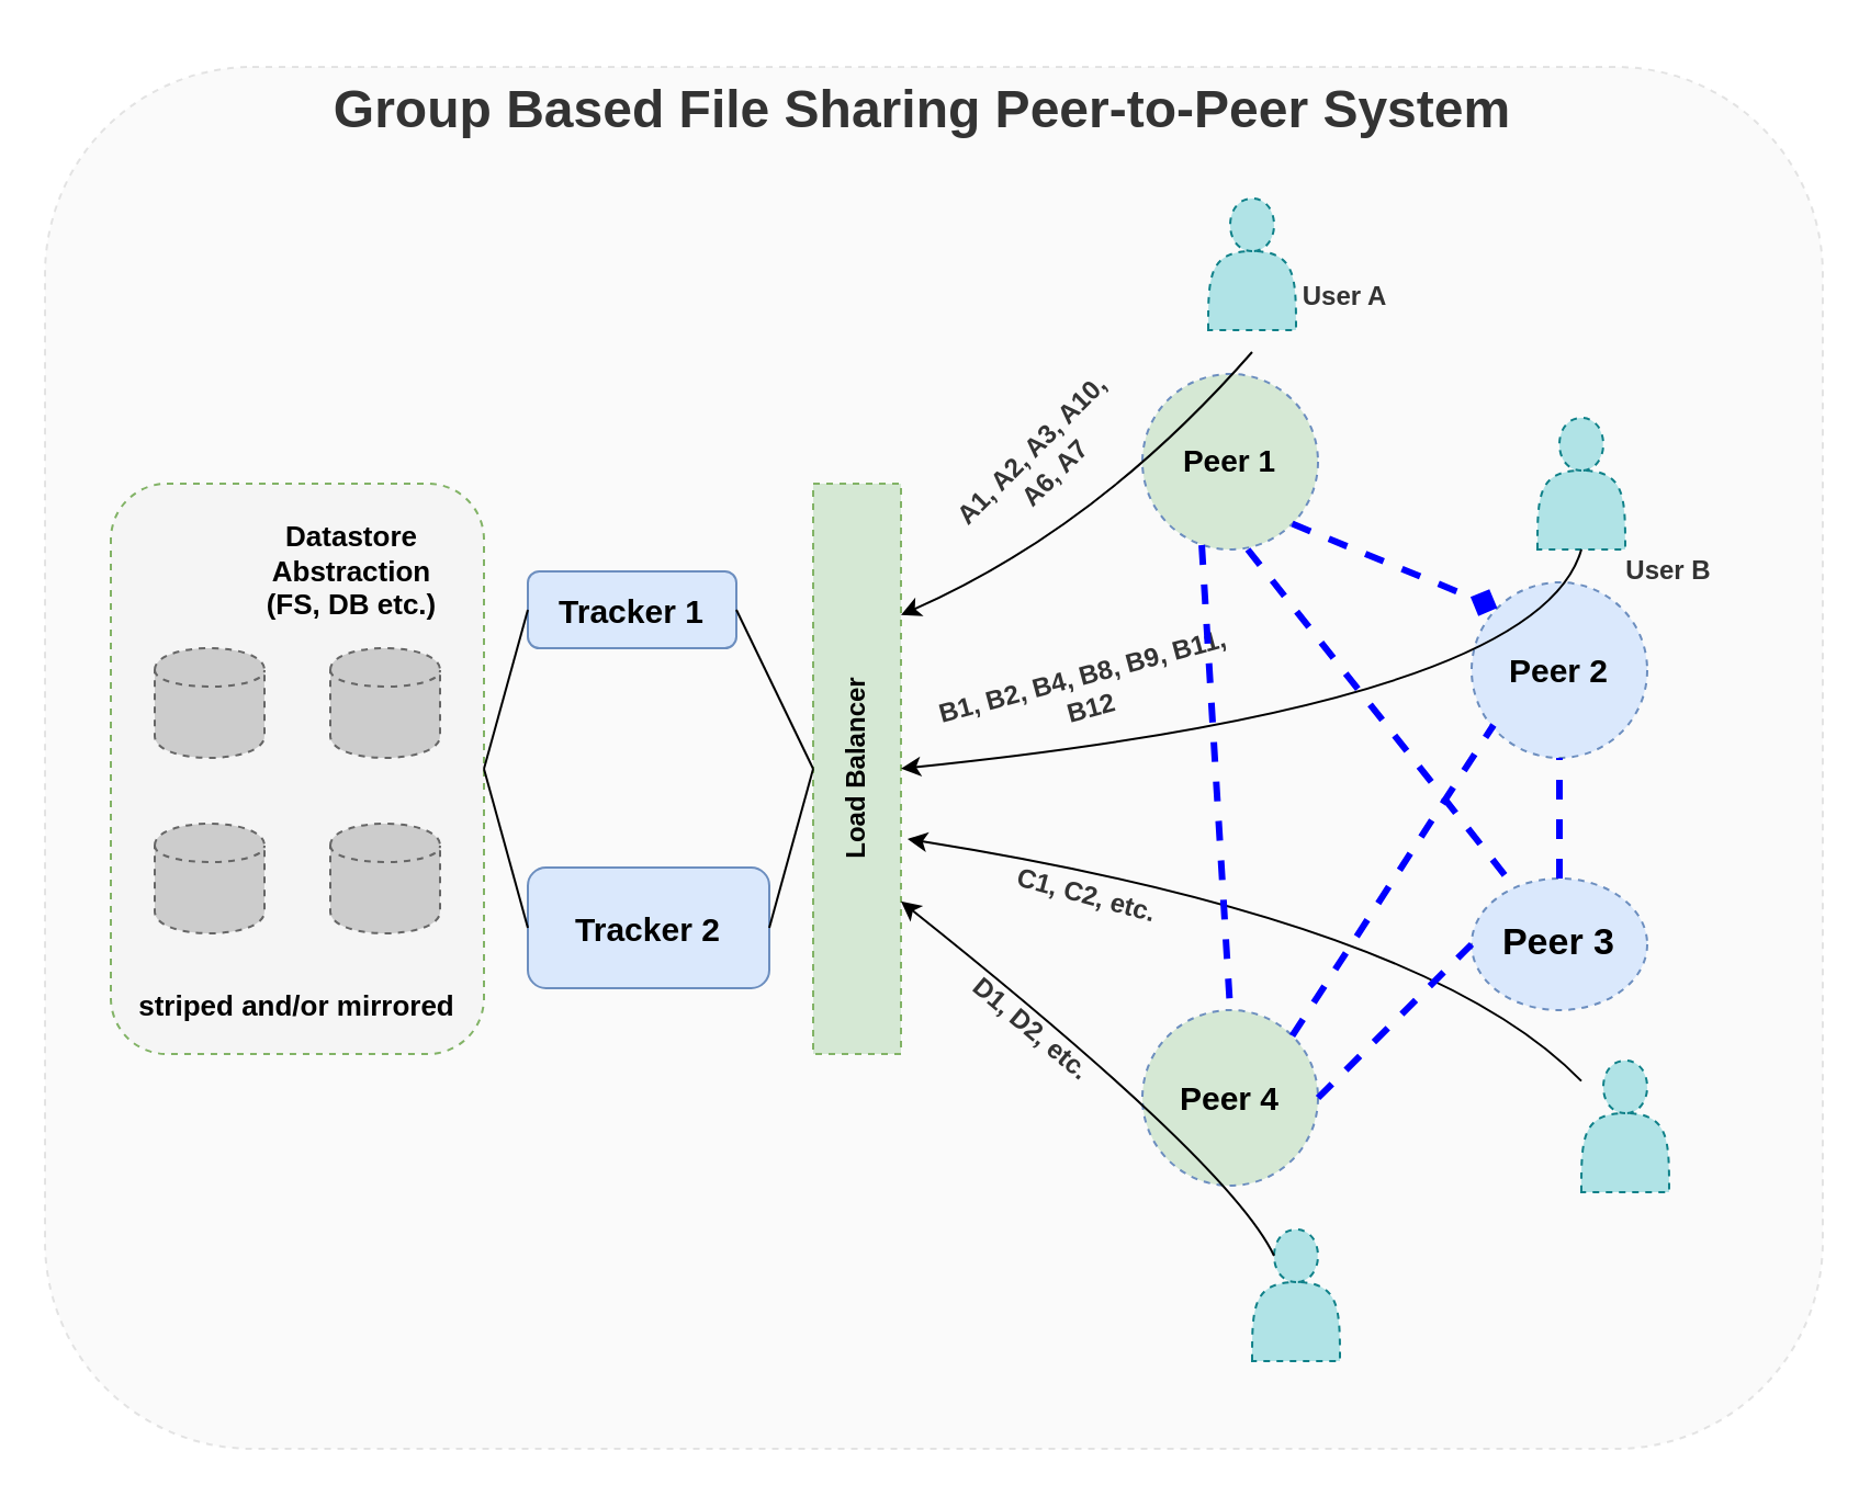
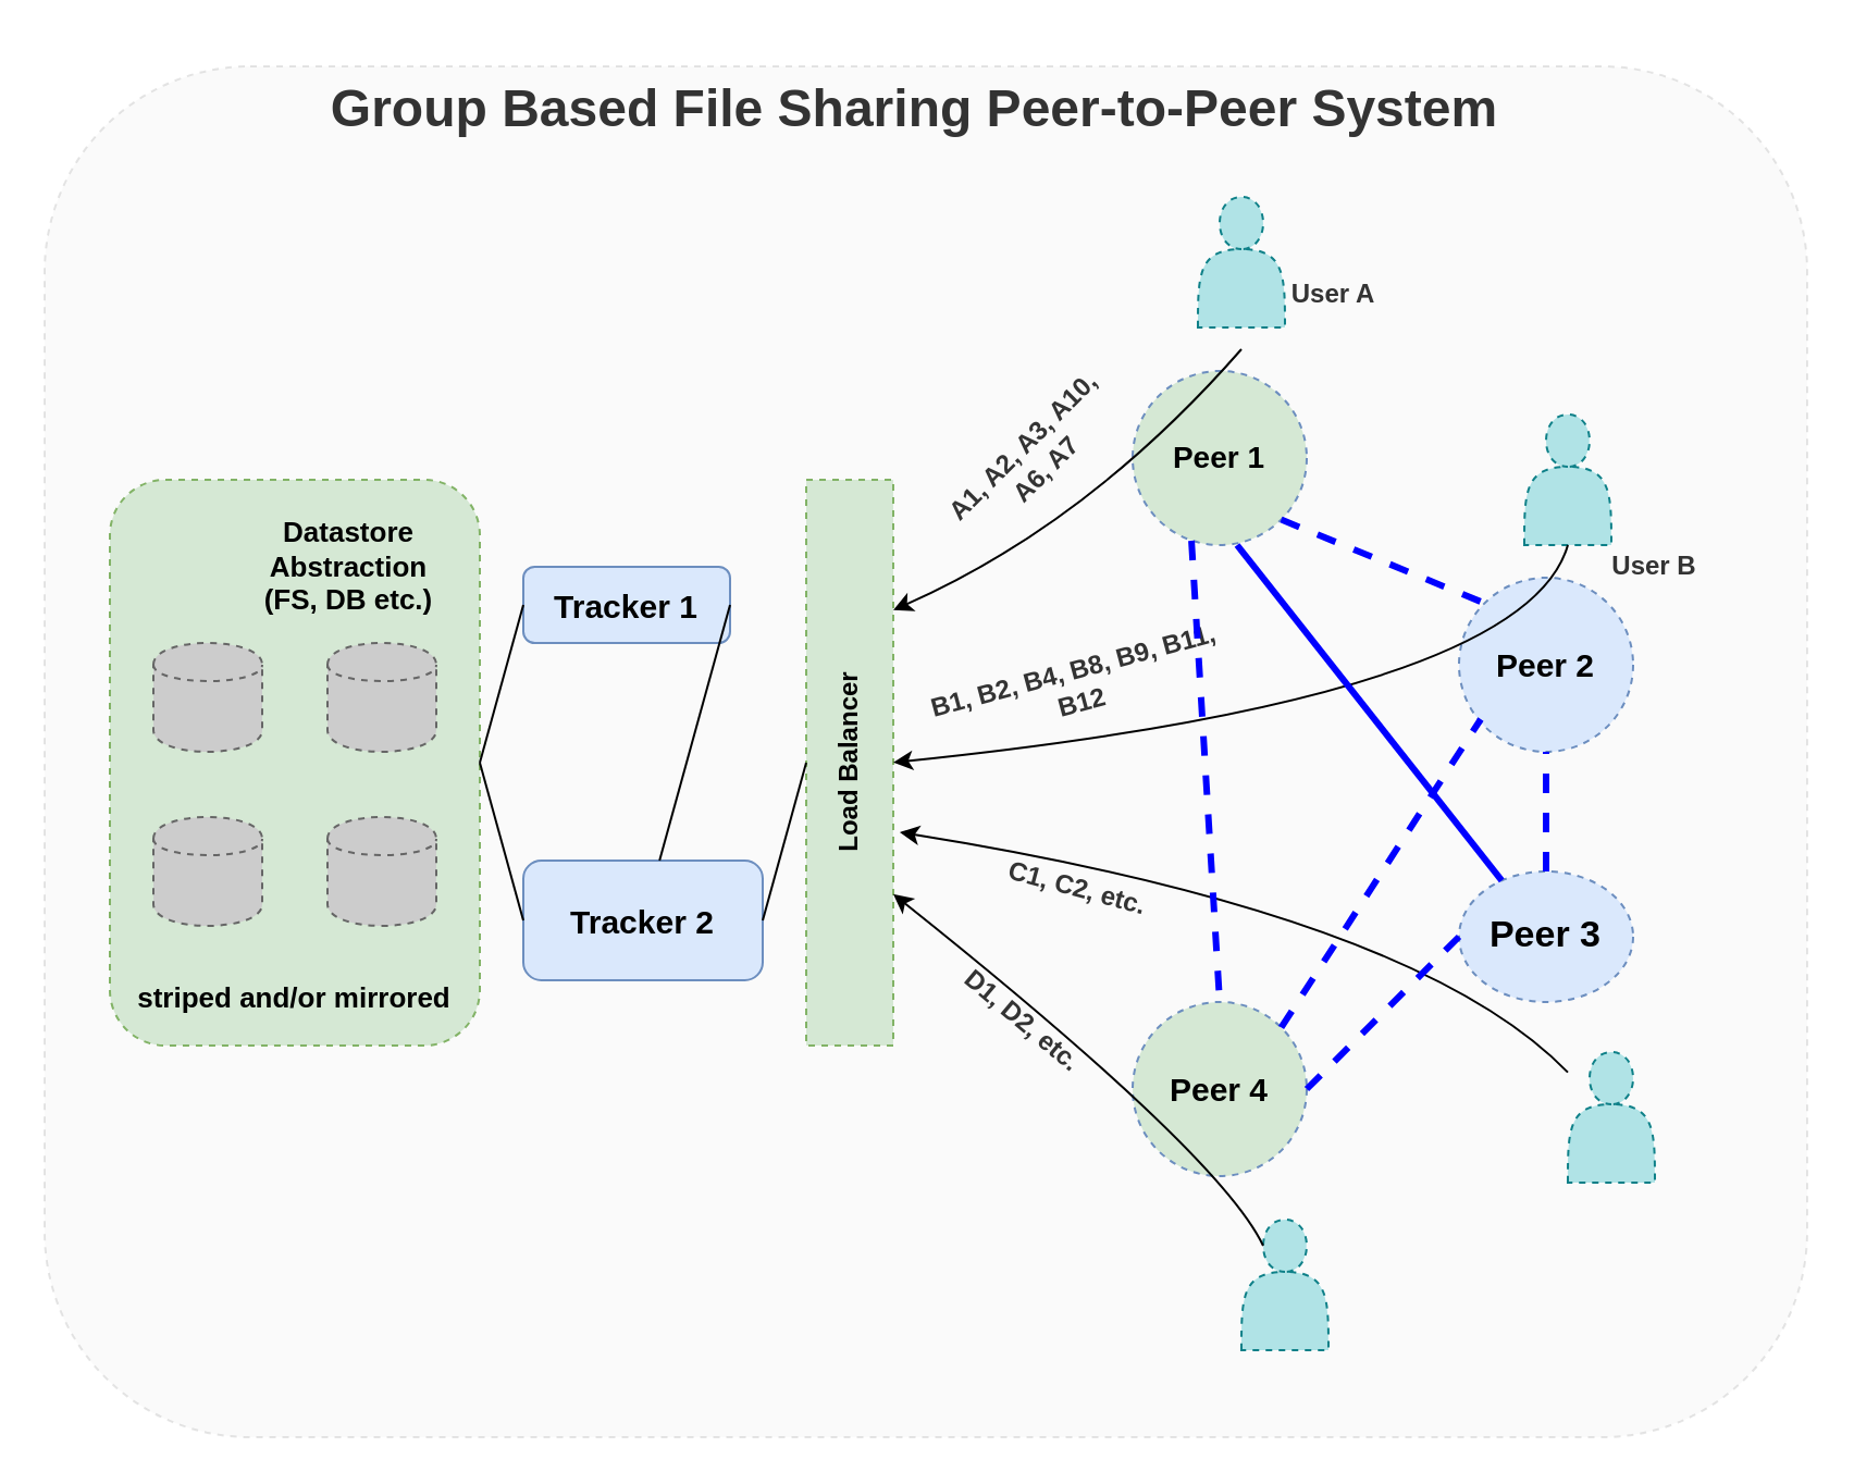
  <mxCell id="0" />
  <mxCell id="1" parent="0" />
  <mxCell id="2" value="" style="rounded=1;whiteSpace=wrap;html=1;dashed=1;fillColor=#CCCCCC;fontSize=24;fontColor=#333333;opacity=10;" parent="1" vertex="1"><mxGeometry x="20" y="30" width="810" height="630" as="geometry" /></mxCell>
- <mxCell id="3" value="&lt;br&gt;&lt;br&gt;&lt;br&gt;&lt;br&gt;&lt;br&gt;&lt;br&gt;&lt;br&gt;&lt;br&gt;&lt;br&gt;&lt;br&gt;&lt;br&gt;&lt;br&gt;&lt;br&gt;&lt;br&gt;&lt;br&gt;&lt;font style=&quot;font-size: 13px&quot;&gt;&lt;b&gt;striped and/or &lt;font style=&quot;font-size: 13px&quot;&gt;mirrored&lt;/font&gt;&lt;/b&gt;&lt;/font&gt;" style="rounded=1;whiteSpace=wrap;html=1;dashed=1;fillColor=#f5f5f5;strokeColor=#82b366;" parent="1" vertex="1"><mxGeometry x="50" y="220" width="170" height="260" as="geometry" /></mxCell>
+ <mxCell id="3" value="&lt;br&gt;&lt;br&gt;&lt;br&gt;&lt;br&gt;&lt;br&gt;&lt;br&gt;&lt;br&gt;&lt;br&gt;&lt;br&gt;&lt;br&gt;&lt;br&gt;&lt;br&gt;&lt;br&gt;&lt;br&gt;&lt;br&gt;&lt;font style=&quot;font-size: 13px&quot;&gt;&lt;b&gt;striped and/or &lt;font style=&quot;font-size: 13px&quot;&gt;mirrored&lt;/font&gt;&lt;/b&gt;&lt;/font&gt;" style="rounded=1;whiteSpace=wrap;html=1;dashed=1;fillColor=#d5e8d4;strokeColor=#82b366;" parent="1" vertex="1"><mxGeometry x="50" y="220" width="170" height="260" as="geometry" /></mxCell>
  <mxCell id="4" value="Load Balancer" style="rounded=0;whiteSpace=wrap;html=1;dashed=1;verticalAlign=middle;fontStyle=1;horizontal=0;fillColor=#d5e8d4;strokeColor=#82b366;" parent="1" vertex="1"><mxGeometry x="370" y="220" width="40" height="260" as="geometry" /></mxCell>
  <mxCell id="5" value="Tracker 2" style="rounded=1;whiteSpace=wrap;html=1;fontStyle=1;fillColor=#dae8fc;strokeColor=#6c8ebf;fontSize=15;" parent="1" vertex="1"><mxGeometry x="240" y="395" width="110" height="55" as="geometry" /></mxCell>
  <mxCell id="6" value="" style="shape=cylinder;whiteSpace=wrap;html=1;boundedLbl=1;backgroundOutline=1;dashed=1;fillColor=#CCCCCC;strokeColor=#666666;fontColor=#333333;" parent="1" vertex="1"><mxGeometry x="70" y="295" width="50" height="50" as="geometry" /></mxCell>
  <mxCell id="7" value="Datastore Abstraction&lt;br style=&quot;font-size: 13px;&quot;&gt;(FS, DB etc.)" style="text;html=1;strokeColor=none;fillColor=none;align=center;verticalAlign=middle;whiteSpace=wrap;rounded=0;dashed=1;fontStyle=1;fontSize=13;" parent="1" vertex="1"><mxGeometry x="120" y="235" width="80" height="50" as="geometry" /></mxCell>
  <mxCell id="8" value="Tracker 1" style="rounded=1;whiteSpace=wrap;html=1;fontStyle=1;fillColor=#dae8fc;strokeColor=#6c8ebf;fontSize=15;" parent="1" vertex="1"><mxGeometry x="240" y="260" width="95" height="35" as="geometry" /></mxCell>
  <mxCell id="9" value="Peer 1" style="ellipse;whiteSpace=wrap;html=1;aspect=fixed;dashed=1;fillColor=#d5e8d4;strokeColor=#6c8ebf;fontStyle=1;fontSize=14;" parent="1" vertex="1"><mxGeometry x="520" y="170" width="80" height="80" as="geometry" /></mxCell>
  <mxCell id="10" value="Peer 2" style="ellipse;whiteSpace=wrap;html=1;aspect=fixed;dashed=1;fillColor=#dae8fc;strokeColor=#6c8ebf;fontStyle=1;fontSize=15;" parent="1" vertex="1"><mxGeometry x="670" y="265" width="80" height="80" as="geometry" /></mxCell>
  <mxCell id="11" value="Peer 3" style="ellipse;whiteSpace=wrap;html=1;aspect=fixed;dashed=1;fillColor=#dae8fc;strokeColor=#6c8ebf;fontStyle=1;fontSize=17;" parent="1" vertex="1"><mxGeometry x="670" y="400" width="80" height="60" as="geometry" /></mxCell>
  <mxCell id="12" value="Peer 4" style="ellipse;whiteSpace=wrap;html=1;aspect=fixed;dashed=1;fillColor=#d5e8d4;strokeColor=#6c8ebf;fontStyle=1;fontSize=15;" parent="1" vertex="1"><mxGeometry x="520" y="460" width="80" height="80" as="geometry" /></mxCell>
  <mxCell id="13" value="" style="shape=actor;whiteSpace=wrap;html=1;dashed=1;fillColor=#b0e3e6;strokeColor=#0e8088;" parent="1" vertex="1"><mxGeometry x="550" y="90" width="40" height="60" as="geometry" /></mxCell>
  <mxCell id="14" value="" style="shape=actor;whiteSpace=wrap;html=1;dashed=1;fillColor=#b0e3e6;strokeColor=#0e8088;" parent="1" vertex="1"><mxGeometry x="700" y="190" width="40" height="60" as="geometry" /></mxCell>
  <mxCell id="15" value="" style="shape=actor;whiteSpace=wrap;html=1;dashed=1;fillColor=#b0e3e6;strokeColor=#0e8088;" parent="1" vertex="1"><mxGeometry x="720" y="483" width="40" height="60" as="geometry" /></mxCell>
  <mxCell id="16" value="" style="shape=actor;whiteSpace=wrap;html=1;dashed=1;fillColor=#b0e3e6;strokeColor=#0e8088;" parent="1" vertex="1"><mxGeometry x="570" y="560" width="40" height="60" as="geometry" /></mxCell>
  <mxCell id="17" value="User A" style="text;html=1;strokeColor=none;fillColor=none;align=center;verticalAlign=middle;whiteSpace=wrap;rounded=0;dashed=1;fontColor=#333333;fontStyle=1" parent="1" vertex="1"><mxGeometry x="585" y="130" width="55" height="10" as="geometry" /></mxCell>
  <mxCell id="18" value="User B" style="text;html=1;strokeColor=none;fillColor=none;align=center;verticalAlign=middle;whiteSpace=wrap;rounded=0;dashed=1;fontColor=#333333;fontStyle=1" parent="1" vertex="1"><mxGeometry x="730" y="250" width="60" height="20" as="geometry" /></mxCell>
  <mxCell id="19" value="" style="curved=1;endArrow=classic;html=1;fontColor=#333333;entryX=0.975;entryY=0.065;entryDx=0;entryDy=0;entryPerimeter=0;" parent="1" edge="1"><mxGeometry width="50" height="50" relative="1" as="geometry"><mxPoint x="570" y="160" as="sourcePoint" /><mxPoint x="410" y="279.9" as="targetPoint" /><Array as="points"><mxPoint x="500" y="240" /></Array></mxGeometry></mxCell>
  <mxCell id="20" value="A1, A2, A3, A10, A6, A7" style="text;html=1;strokeColor=none;fillColor=none;align=center;verticalAlign=middle;whiteSpace=wrap;rounded=0;dashed=1;fontColor=#333333;rotation=-45;fontStyle=1" parent="1" vertex="1"><mxGeometry x="420" y="200" width="110" height="20" as="geometry" /></mxCell>
  <mxCell id="21" value="" style="curved=1;endArrow=classic;html=1;fontColor=#333333;entryX=0.975;entryY=0.065;entryDx=0;entryDy=0;entryPerimeter=0;exitX=0.5;exitY=1;exitDx=0;exitDy=0;" parent="1" source="14" edge="1"><mxGeometry width="50" height="50" relative="1" as="geometry"><mxPoint x="570" y="230" as="sourcePoint" /><mxPoint x="410" y="349.9" as="targetPoint" /><Array as="points"><mxPoint x="700" y="320" /></Array></mxGeometry></mxCell>
  <mxCell id="22" value="B1, B2, B4, B8, B9, B11, B12" style="text;html=1;strokeColor=none;fillColor=none;align=center;verticalAlign=middle;whiteSpace=wrap;rounded=0;dashed=1;fontColor=#333333;rotation=-15;fontStyle=1" parent="1" vertex="1"><mxGeometry x="420" y="303.5" width="150" height="23" as="geometry" /></mxCell>
  <mxCell id="23" value="" style="curved=1;endArrow=classic;html=1;fontColor=#333333;entryX=1.075;entryY=0.623;entryDx=0;entryDy=0;entryPerimeter=0;" parent="1" source="15" target="4" edge="1"><mxGeometry width="50" height="50" relative="1" as="geometry"><mxPoint x="730" y="260" as="sourcePoint" /><mxPoint x="420" y="359.9" as="targetPoint" /><Array as="points"><mxPoint x="650" y="420" /></Array></mxGeometry></mxCell>
  <mxCell id="24" value="" style="curved=1;endArrow=classic;html=1;fontColor=#333333;entryX=0.975;entryY=0.065;entryDx=0;entryDy=0;entryPerimeter=0;exitX=0.25;exitY=0.2;exitDx=0;exitDy=0;exitPerimeter=0;" parent="1" source="16" edge="1"><mxGeometry width="50" height="50" relative="1" as="geometry"><mxPoint x="710" y="542.833" as="sourcePoint" /><mxPoint x="410" y="410.4" as="targetPoint" /><Array as="points"><mxPoint x="560" y="530" /></Array></mxGeometry></mxCell>
- <mxCell id="25" value="" style="endArrow=diamond;dashed=1;html=1;fontColor=#333333;entryX=0;entryY=0;entryDx=0;entryDy=0;exitX=1;exitY=1;exitDx=0;exitDy=0;strokeWidth=3;strokeColor=#0000FF;" parent="1" source="9" target="10" edge="1"><mxGeometry width="50" height="50" relative="1" as="geometry"><mxPoint x="50" y="690" as="sourcePoint" /><mxPoint x="100" y="640" as="targetPoint" /></mxGeometry></mxCell>
- <mxCell id="26" value="" style="endArrow=none;dashed=1;html=1;fontColor=#333333;exitX=0.6;exitY=1;exitDx=0;exitDy=0;exitPerimeter=0;strokeColor=#0000FF;strokeWidth=3;" parent="1" source="9" target="11" edge="1"><mxGeometry width="50" height="50" relative="1" as="geometry"><mxPoint x="591.04" y="253.04" as="sourcePoint" /><mxPoint x="691.716" y="343.284" as="targetPoint" /></mxGeometry></mxCell>
+ <mxCell id="25" value="" style="endArrow=none;dashed=1;html=1;fontColor=#333333;entryX=0;entryY=0;entryDx=0;entryDy=0;exitX=1;exitY=1;exitDx=0;exitDy=0;strokeWidth=3;strokeColor=#0000FF;" parent="1" source="9" target="10" edge="1"><mxGeometry width="50" height="50" relative="1" as="geometry"><mxPoint x="50" y="690" as="sourcePoint" /><mxPoint x="100" y="640" as="targetPoint" /></mxGeometry></mxCell>
+ <mxCell id="26" value="" style="endArrow=none;dashed=0;html=1;fontColor=#333333;exitX=0.6;exitY=1;exitDx=0;exitDy=0;exitPerimeter=0;strokeColor=#0000FF;strokeWidth=3;" parent="1" source="9" target="11" edge="1"><mxGeometry width="50" height="50" relative="1" as="geometry"><mxPoint x="591.04" y="253.04" as="sourcePoint" /><mxPoint x="691.716" y="343.284" as="targetPoint" /></mxGeometry></mxCell>
  <mxCell id="27" value="" style="endArrow=none;dashed=1;html=1;fontColor=#0000FF;entryX=0.5;entryY=0;entryDx=0;entryDy=0;exitX=0.338;exitY=0.975;exitDx=0;exitDy=0;exitPerimeter=0;strokeWidth=3;strokeColor=#0000FF;" parent="1" source="9" target="12" edge="1"><mxGeometry width="50" height="50" relative="1" as="geometry"><mxPoint x="601.04" y="263.04" as="sourcePoint" /><mxPoint x="701.716" y="353.284" as="targetPoint" /></mxGeometry></mxCell>
  <mxCell id="28" value="" style="endArrow=none;dashed=1;html=1;fontColor=#333333;exitX=1;exitY=0;exitDx=0;exitDy=0;strokeColor=#0000FF;strokeWidth=3;" parent="1" source="12" edge="1"><mxGeometry width="50" height="50" relative="1" as="geometry"><mxPoint x="50" y="690" as="sourcePoint" /><mxPoint x="680" y="330" as="targetPoint" /></mxGeometry></mxCell>
  <mxCell id="29" value="" style="endArrow=none;dashed=1;html=1;fontColor=#333333;entryX=0;entryY=0.5;entryDx=0;entryDy=0;exitX=1;exitY=0.5;exitDx=0;exitDy=0;strokeColor=#0000FF;strokeWidth=3;" parent="1" source="12" target="11" edge="1"><mxGeometry width="50" height="50" relative="1" as="geometry"><mxPoint x="50" y="690" as="sourcePoint" /><mxPoint x="100" y="640" as="targetPoint" /></mxGeometry></mxCell>
  <mxCell id="30" value="" style="endArrow=none;dashed=1;html=1;fontColor=#333333;entryX=0.5;entryY=1;entryDx=0;entryDy=0;strokeColor=#0000FF;strokeWidth=3;" parent="1" source="11" target="10" edge="1"><mxGeometry width="50" height="50" relative="1" as="geometry"><mxPoint x="610" y="510" as="sourcePoint" /><mxPoint x="680" y="450" as="targetPoint" /></mxGeometry></mxCell>
- <mxCell id="31" value="" style="endArrow=none;html=1;fontColor=#333333;entryX=0;entryY=0.5;entryDx=0;entryDy=0;exitX=1;exitY=0.5;exitDx=0;exitDy=0;" parent="1" source="8" target="4" edge="1"><mxGeometry width="50" height="50" relative="1" as="geometry"><mxPoint x="50" y="690" as="sourcePoint" /><mxPoint x="100" y="640" as="targetPoint" /></mxGeometry></mxCell>
+ <mxCell id="31" value="" style="endArrow=none;html=1;fontColor=#333333;exitX=1;exitY=0.5;exitDx=0;exitDy=0;" parent="1" source="8" target="5" edge="1"><mxGeometry width="50" height="50" relative="1" as="geometry"><mxPoint x="50" y="690" as="sourcePoint" /><mxPoint x="100" y="640" as="targetPoint" /></mxGeometry></mxCell>
  <mxCell id="32" value="" style="endArrow=none;html=1;fontColor=#333333;exitX=1;exitY=0.5;exitDx=0;exitDy=0;" parent="1" source="5" edge="1"><mxGeometry width="50" height="50" relative="1" as="geometry"><mxPoint x="360" y="297.5" as="sourcePoint" /><mxPoint x="370" y="350" as="targetPoint" /></mxGeometry></mxCell>
  <mxCell id="33" value="" style="endArrow=none;html=1;fontColor=#333333;entryX=0;entryY=0.5;entryDx=0;entryDy=0;exitX=1;exitY=0.5;exitDx=0;exitDy=0;" parent="1" source="3" target="8" edge="1"><mxGeometry width="50" height="50" relative="1" as="geometry"><mxPoint x="50" y="690" as="sourcePoint" /><mxPoint x="100" y="640" as="targetPoint" /></mxGeometry></mxCell>
  <mxCell id="34" value="" style="endArrow=none;html=1;fontColor=#333333;entryX=0;entryY=0.5;entryDx=0;entryDy=0;exitX=1;exitY=0.5;exitDx=0;exitDy=0;" parent="1" source="3" target="5" edge="1"><mxGeometry width="50" height="50" relative="1" as="geometry"><mxPoint x="230" y="360" as="sourcePoint" /><mxPoint x="250" y="297.5" as="targetPoint" /></mxGeometry></mxCell>
  <mxCell id="35" value="Group Based File Sharing Peer-to-Peer System" style="text;html=1;strokeColor=none;fillColor=none;align=center;verticalAlign=middle;whiteSpace=wrap;rounded=0;dashed=1;fontColor=#333333;fontSize=24;fontStyle=1" parent="1" vertex="1"><mxGeometry x="120" y="20" width="600" height="60" as="geometry" /></mxCell>
  <mxCell id="36" value="C1, C2, etc." style="text;html=1;strokeColor=none;fillColor=none;align=center;verticalAlign=middle;whiteSpace=wrap;rounded=0;dashed=1;fontColor=#333333;rotation=15;fontStyle=1" parent="1" vertex="1"><mxGeometry x="420" y="396" width="150" height="23" as="geometry" /></mxCell>
  <mxCell id="37" value="D1, D2, etc." style="text;html=1;strokeColor=none;fillColor=none;align=center;verticalAlign=middle;whiteSpace=wrap;rounded=0;dashed=1;fontColor=#333333;rotation=40;fontStyle=1" parent="1" vertex="1"><mxGeometry x="395" y="457" width="150" height="23" as="geometry" /></mxCell>
  <mxCell id="38" value="" style="shape=cylinder;whiteSpace=wrap;html=1;boundedLbl=1;backgroundOutline=1;dashed=1;fillColor=#CCCCCC;strokeColor=#666666;fontColor=#333333;" vertex="1" parent="1"><mxGeometry x="150" y="295" width="50" height="50" as="geometry" /></mxCell>
  <mxCell id="39" value="" style="shape=cylinder;whiteSpace=wrap;html=1;boundedLbl=1;backgroundOutline=1;dashed=1;fillColor=#CCCCCC;strokeColor=#666666;fontColor=#333333;" vertex="1" parent="1"><mxGeometry x="70" y="375" width="50" height="50" as="geometry" /></mxCell>
  <mxCell id="40" value="" style="shape=cylinder;whiteSpace=wrap;html=1;boundedLbl=1;backgroundOutline=1;dashed=1;fillColor=#CCCCCC;strokeColor=#666666;fontColor=#333333;" vertex="1" parent="1"><mxGeometry x="150" y="375" width="50" height="50" as="geometry" /></mxCell>
